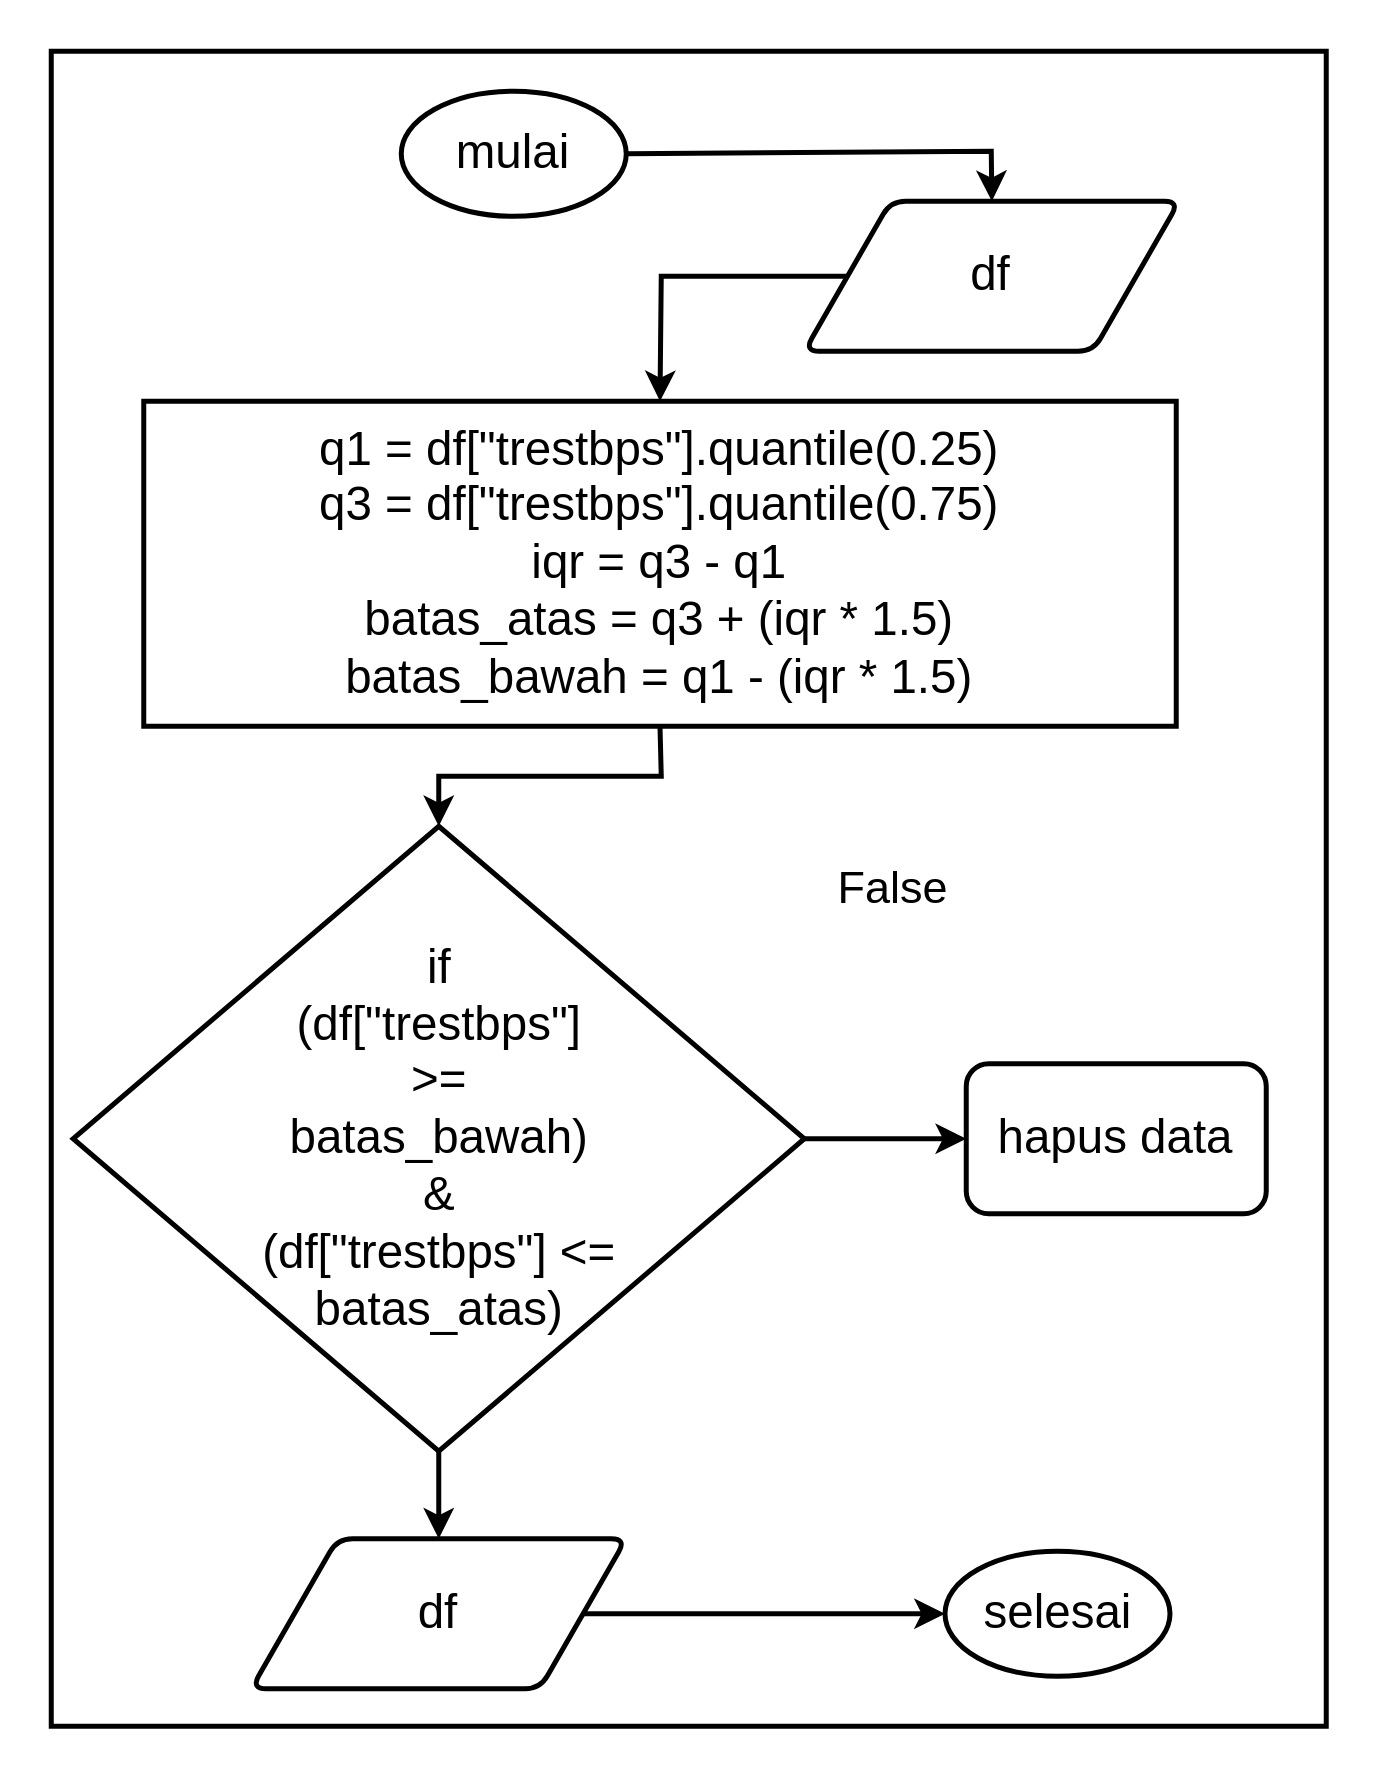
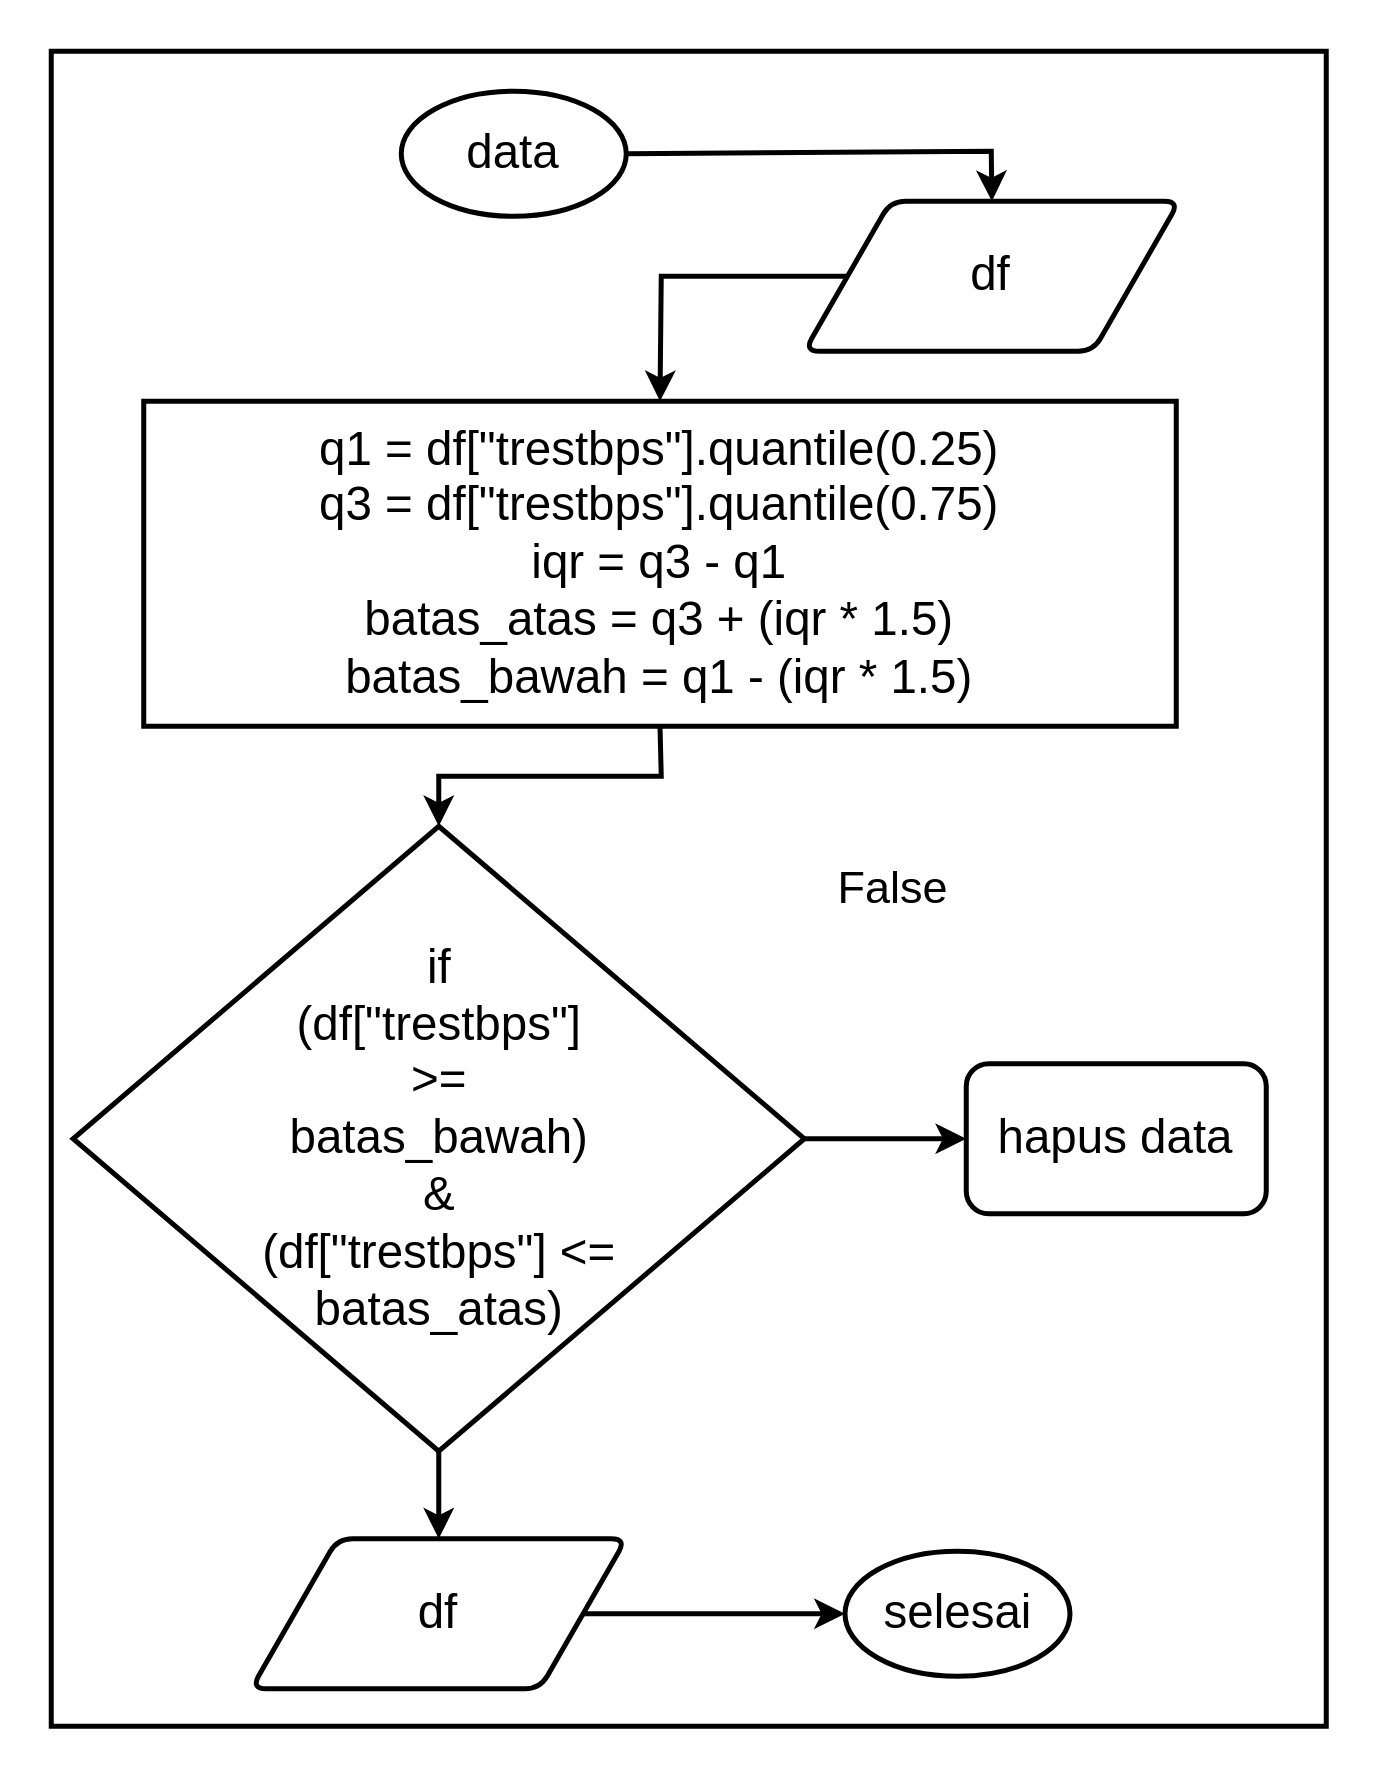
  <mxCell id="0" />
  <mxCell id="1" parent="0" />
  <mxCell id="2" value="" style="group" vertex="1" connectable="0" parent="1"><mxGeometry x="20" y="20" width="510" height="670" as="geometry" /></mxCell>
  <mxCell id="3" value="" style="rounded=0;whiteSpace=wrap;html=1;fontSize=18;strokeWidth=2;" vertex="1" parent="2"><mxGeometry width="510" height="670" as="geometry" /></mxCell>
- <mxCell id="4" value="&lt;font style=&quot;font-size: 19px&quot;&gt;mulai&lt;/font&gt;" style="strokeWidth=2;html=1;shape=mxgraph.flowchart.start_1;whiteSpace=wrap;container=0;" parent="2" vertex="1"><mxGeometry x="140" y="16" width="90" height="50" as="geometry" /></mxCell>
+ <mxCell id="4" value="&lt;font style=&quot;font-size: 19px&quot;&gt;data&lt;/font&gt;" style="strokeWidth=2;html=1;shape=mxgraph.flowchart.start_1;whiteSpace=wrap;container=0;" parent="2" vertex="1"><mxGeometry x="140" y="16" width="90" height="50" as="geometry" /></mxCell>
  <mxCell id="5" value="&lt;font style=&quot;font-size: 19px&quot;&gt;df&lt;/font&gt;" style="shape=parallelogram;html=1;strokeWidth=2;perimeter=parallelogramPerimeter;whiteSpace=wrap;rounded=1;arcSize=12;size=0.23;container=0;" parent="2" vertex="1"><mxGeometry x="301.25" y="60" width="150" height="60" as="geometry" /></mxCell>
- <mxCell id="6" value="&lt;font style=&quot;font-size: 19px&quot;&gt;selesai&lt;/font&gt;" style="strokeWidth=2;html=1;shape=mxgraph.flowchart.start_1;whiteSpace=wrap;container=0;" parent="2" vertex="1"><mxGeometry x="357.5" y="600" width="90" height="50" as="geometry" /></mxCell>
+ <mxCell id="6" value="&lt;font style=&quot;font-size: 19px&quot;&gt;selesai&lt;/font&gt;" style="strokeWidth=2;html=1;shape=mxgraph.flowchart.start_1;whiteSpace=wrap;container=0;" parent="2" vertex="1"><mxGeometry x="317.5" y="600" width="90" height="50" as="geometry" /></mxCell>
  <mxCell id="7" value="&lt;font style=&quot;font-size: 19px&quot;&gt;df&lt;/font&gt;" style="shape=parallelogram;html=1;strokeWidth=2;perimeter=parallelogramPerimeter;whiteSpace=wrap;rounded=1;arcSize=12;size=0.23;container=0;" parent="2" vertex="1"><mxGeometry x="80" y="595" width="150" height="60" as="geometry" /></mxCell>
  <mxCell id="8" value="" style="endArrow=classic;html=1;exitX=1;exitY=0.5;exitDx=0;exitDy=0;entryX=0;entryY=0.5;entryDx=0;entryDy=0;entryPerimeter=0;strokeWidth=2;" parent="2" source="7" target="6" edge="1"><mxGeometry x="10" y="-10" width="50" height="50" as="geometry"><mxPoint x="490" y="780" as="sourcePoint" /><mxPoint x="540" y="730" as="targetPoint" /></mxGeometry></mxCell>
  <mxCell id="9" value="&lt;font style=&quot;font-size: 19px&quot;&gt;if &lt;br&gt;(df[&quot;trestbps&quot;] &lt;br&gt;&amp;gt;= &lt;br&gt;batas_bawah)&lt;br&gt;&amp;amp;&lt;br&gt;(df[&quot;trestbps&quot;] &amp;lt;= &lt;br&gt;batas_atas)&lt;/font&gt;" style="rhombus;whiteSpace=wrap;html=1;strokeWidth=2;container=0;" parent="2" vertex="1"><mxGeometry x="8.75" y="310" width="292.5" height="250" as="geometry" /></mxCell>
  <mxCell id="10" value="" style="endArrow=classic;html=1;strokeWidth=2;exitX=0.5;exitY=1;exitDx=0;exitDy=0;entryX=0.5;entryY=0;entryDx=0;entryDy=0;" parent="2" source="9" target="7" edge="1"><mxGeometry x="10" y="-10" width="50" height="50" as="geometry"><mxPoint x="320" y="670" as="sourcePoint" /><mxPoint x="370" y="620" as="targetPoint" /></mxGeometry></mxCell>
  <mxCell id="11" value="&lt;font style=&quot;font-size: 19px&quot;&gt;hapus data&lt;/font&gt;" style="whiteSpace=wrap;html=1;strokeWidth=2;container=0;rounded=1;" parent="2" vertex="1"><mxGeometry x="366" y="405" width="120" height="60" as="geometry" /></mxCell>
  <mxCell id="12" value="" style="endArrow=classic;html=1;strokeWidth=2;exitX=1;exitY=0.5;exitDx=0;exitDy=0;entryX=0;entryY=0.5;entryDx=0;entryDy=0;" parent="2" source="9" target="11" edge="1"><mxGeometry x="10" y="-10" width="50" height="50" as="geometry"><mxPoint x="260" y="350" as="sourcePoint" /><mxPoint x="310" y="300" as="targetPoint" /></mxGeometry></mxCell>
  <mxCell id="13" value="&lt;font style=&quot;font-size: 18px&quot;&gt;False&lt;/font&gt;" style="text;html=1;strokeColor=none;fillColor=none;align=center;verticalAlign=middle;whiteSpace=wrap;rounded=0;container=0;" parent="2" vertex="1"><mxGeometry x="317" y="325" width="40" height="20" as="geometry" /></mxCell>
  <mxCell id="14" value="" style="endArrow=classic;html=1;strokeWidth=2;exitX=0.5;exitY=1;exitDx=0;exitDy=0;entryX=0.5;entryY=0;entryDx=0;entryDy=0;rounded=0;" parent="2" source="15" target="9" edge="1"><mxGeometry x="-10" y="-10" width="50" height="50" as="geometry"><mxPoint x="155" y="280" as="sourcePoint" /><mxPoint x="220" y="200" as="targetPoint" /><Array as="points"><mxPoint x="244" y="290" /><mxPoint x="155" y="290" /></Array></mxGeometry></mxCell>
  <mxCell id="15" value="&lt;font style=&quot;font-size: 19px&quot;&gt;q1 = df[&quot;trestbps&quot;].quantile(0.25)&lt;br&gt;q3 = df[&quot;trestbps&quot;].quantile(0.75)&lt;br&gt;iqr = q3 - q1&lt;br&gt;batas_atas = q3 + (iqr * 1.5)&lt;br&gt;batas_bawah = q1 - (iqr * 1.5)&lt;br&gt;&lt;/font&gt;" style="rounded=0;whiteSpace=wrap;html=1;strokeWidth=2;container=0;" parent="2" vertex="1"><mxGeometry x="37" y="140" width="413" height="130" as="geometry" /></mxCell>
  <mxCell id="16" value="" style="endArrow=classic;html=1;rounded=0;fontSize=19;strokeWidth=2;exitX=0;exitY=0.5;exitDx=0;exitDy=0;entryX=0.5;entryY=0;entryDx=0;entryDy=0;" edge="1" parent="2" source="5" target="15"><mxGeometry width="50" height="50" relative="1" as="geometry"><mxPoint x="250" y="280" as="sourcePoint" /><mxPoint x="300" y="230" as="targetPoint" /><Array as="points"><mxPoint x="244" y="90" /></Array></mxGeometry></mxCell>
  <mxCell id="17" value="" style="endArrow=classic;html=1;rounded=0;fontSize=19;strokeWidth=2;exitX=1;exitY=0.5;exitDx=0;exitDy=0;exitPerimeter=0;entryX=0.5;entryY=0;entryDx=0;entryDy=0;" edge="1" parent="2" source="4" target="5"><mxGeometry width="50" height="50" relative="1" as="geometry"><mxPoint x="250" y="280" as="sourcePoint" /><mxPoint x="300" y="230" as="targetPoint" /><Array as="points"><mxPoint x="376" y="40" /></Array></mxGeometry></mxCell>
